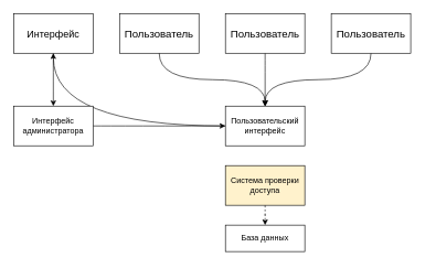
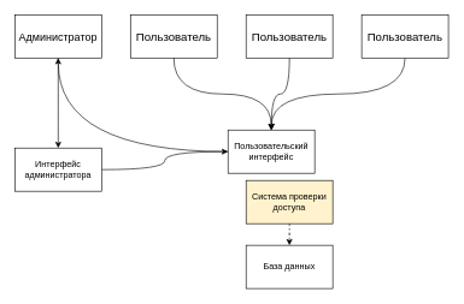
  <mxCell id="0" />
  <mxCell id="1" parent="0" />
  <mxCell id="2" value="&lt;font style=&quot;font-size: 16px;&quot;&gt;Пользователь&lt;/font&gt;" style="rounded=0;whiteSpace=wrap;html=1;" vertex="1" parent="1"><mxGeometry x="180" y="20" width="120" height="60" as="geometry" /></mxCell>
  <mxCell id="3" value="" style="edgeStyle=orthogonalEdgeStyle;curved=1;rounded=0;orthogonalLoop=1;jettySize=auto;html=1;" edge="1" parent="1" source="4" target="8"><mxGeometry relative="1" as="geometry" /></mxCell>
  <mxCell id="4" value="&lt;font style=&quot;font-size: 16px;&quot;&gt;Пользователь&lt;/font&gt;" style="rounded=0;whiteSpace=wrap;html=1;" vertex="1" parent="1"><mxGeometry x="340" y="20" width="120" height="60" as="geometry" /></mxCell>
  <mxCell id="5" style="edgeStyle=orthogonalEdgeStyle;curved=1;rounded=0;orthogonalLoop=1;jettySize=auto;html=1;exitX=0.5;exitY=1;exitDx=0;exitDy=0;entryX=0.5;entryY=0;entryDx=0;entryDy=0;" edge="1" parent="1" source="6" target="8"><mxGeometry relative="1" as="geometry" /></mxCell>
  <mxCell id="6" value="&lt;font style=&quot;font-size: 16px;&quot;&gt;Пользователь&lt;/font&gt;" style="rounded=0;whiteSpace=wrap;html=1;" vertex="1" parent="1"><mxGeometry x="500" y="20" width="120" height="60" as="geometry" /></mxCell>
  <mxCell id="7" value="" style="edgeStyle=orthogonalEdgeStyle;curved=1;rounded=0;orthogonalLoop=1;jettySize=auto;html=1;" edge="1" parent="1" source="8" target="14"><mxGeometry relative="1" as="geometry" /></mxCell>
- <mxCell id="8" value="&lt;font style=&quot;font-size: 12px;&quot;&gt;Пользовательский интерфейс&lt;/font&gt;" style="rounded=0;whiteSpace=wrap;html=1;" vertex="1" parent="1"><mxGeometry x="340" y="160" width="120" height="60" as="geometry" /></mxCell>
- <mxCell id="9" value="База данных" style="rounded=0;whiteSpace=wrap;html=1;" vertex="1" parent="1"><mxGeometry x="340" y="340" width="120" height="40" as="geometry" /></mxCell>
+ <mxCell id="8" value="&lt;font style=&quot;font-size: 12px;&quot;&gt;Пользовательский интерфейс&lt;/font&gt;" style="rounded=0;whiteSpace=wrap;html=1;" vertex="1" parent="1"><mxGeometry x="315" y="180" width="120" height="60" as="geometry" /></mxCell>
+ <mxCell id="9" value="База данных" style="rounded=0;whiteSpace=wrap;html=1;" vertex="1" parent="1"><mxGeometry x="340" y="340" width="120" height="60" as="geometry" /></mxCell>
  <mxCell id="10" value="" style="edgeStyle=orthogonalEdgeStyle;curved=1;rounded=0;orthogonalLoop=1;jettySize=auto;html=1;dashed=1;" edge="1" parent="1" source="11" target="9"><mxGeometry relative="1" as="geometry" /></mxCell>
  <mxCell id="11" value="Система проверки доступа" style="rounded=0;whiteSpace=wrap;html=1;fillColor=#fff2cc;" vertex="1" parent="1"><mxGeometry x="340" y="250" width="120" height="60" as="geometry" /></mxCell>
  <mxCell id="12" value="" style="curved=1;endArrow=classic;html=1;rounded=0;edgeStyle=orthogonalEdgeStyle;exitX=0.5;exitY=1;exitDx=0;exitDy=0;entryX=0.5;entryY=0;entryDx=0;entryDy=0;" edge="1" parent="1" source="2" target="8"><mxGeometry width="50" height="50" relative="1" as="geometry"><mxPoint x="260" y="310" as="sourcePoint" /><mxPoint x="310" y="260" as="targetPoint" /></mxGeometry></mxCell>
  <mxCell id="13" value="" style="edgeStyle=orthogonalEdgeStyle;curved=1;rounded=0;orthogonalLoop=1;jettySize=auto;html=1;" edge="1" parent="1" source="14" target="16"><mxGeometry relative="1" as="geometry" /></mxCell>
- <mxCell id="14" value="&lt;font style=&quot;font-size: 15px;&quot;&gt;Интерфейс&lt;/font&gt;" style="rounded=0;whiteSpace=wrap;html=1;" vertex="1" parent="1"><mxGeometry x="20" y="20" width="120" height="60" as="geometry" /></mxCell>
+ <mxCell id="14" value="&lt;font style=&quot;font-size: 15px;&quot;&gt;Администратор&lt;/font&gt;" style="rounded=0;whiteSpace=wrap;html=1;" vertex="1" parent="1"><mxGeometry x="20" y="20" width="120" height="60" as="geometry" /></mxCell>
  <mxCell id="15" style="edgeStyle=orthogonalEdgeStyle;curved=1;rounded=0;orthogonalLoop=1;jettySize=auto;html=1;exitX=1;exitY=0.5;exitDx=0;exitDy=0;entryX=0;entryY=0.5;entryDx=0;entryDy=0;" edge="1" parent="1" source="16" target="8"><mxGeometry relative="1" as="geometry" /></mxCell>
- <mxCell id="16" value="Интерфейс администратора" style="rounded=0;whiteSpace=wrap;html=1;" vertex="1" parent="1"><mxGeometry x="20" y="160" width="120" height="60" as="geometry" /></mxCell>
+ <mxCell id="16" value="Интерфейс администратора" style="rounded=0;whiteSpace=wrap;html=1;" vertex="1" parent="1"><mxGeometry x="20" y="205" width="120" height="60" as="geometry" /></mxCell>
